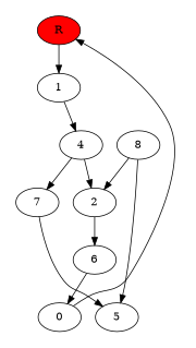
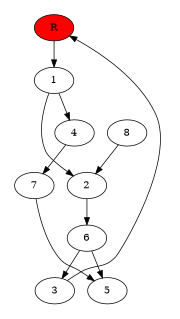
  digraph {
    n1 [fillcolor="#ff0000" label=R style=filled]
    1
    6
    8
    4
    7
    2
    5
-   3 [label=0]
+   3
    subgraph cluster_1 {
      peripheries=0
      n1
    }
    subgraph cluster_2 {
      peripheries=0
      1
    }
    subgraph cluster_3 {
      peripheries=0
      6
    }
    subgraph cluster_4 {
      peripheries=0
      8
      4
    }
    subgraph cluster_5 {
      peripheries=0
      7
      2
    }
    subgraph cluster_6 {
      peripheries=0
      5
      3
    }
    n1 -> 1
    1 -> 4
-   8 -> 5
+   6 -> 5
    6 -> 3
    8 -> 2
    4 -> 7
-   4 -> 2
+   1 -> 2
    7 -> 5
    2 -> 6
    3 -> n1 [constraint=false]
  }
